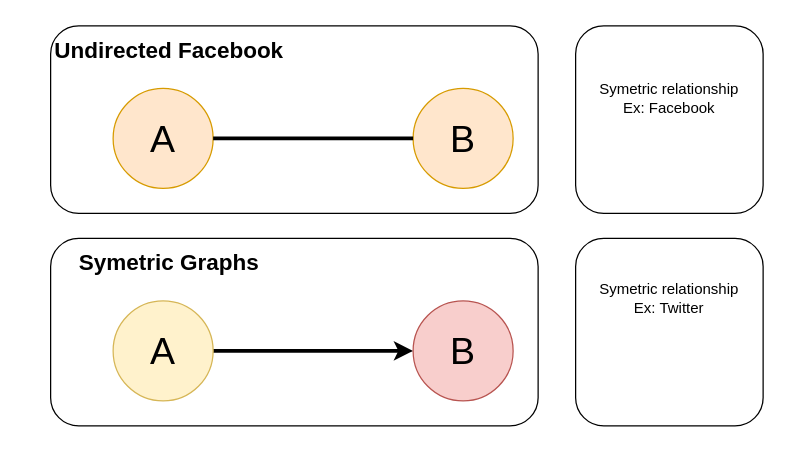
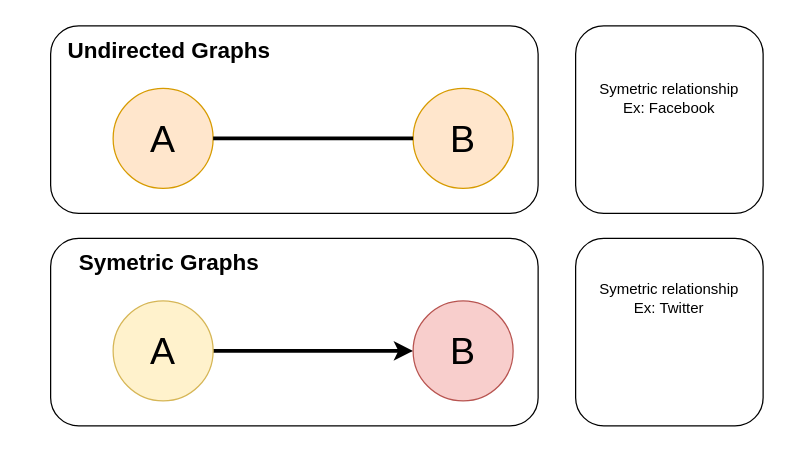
  <mxCell id="0" />
  <mxCell id="1" parent="0" />
  <mxCell id="2" value="" style="rounded=1;whiteSpace=wrap;html=1;" parent="1" vertex="1"><mxGeometry x="40" y="190" width="390" height="150" as="geometry" /></mxCell>
  <mxCell id="3" value="" style="rounded=1;whiteSpace=wrap;html=1;" parent="1" vertex="1"><mxGeometry x="40" y="20" width="390" height="150" as="geometry" /></mxCell>
  <mxCell id="4" value="&lt;font style=&quot;font-size: 30px&quot;&gt;A&lt;/font&gt;" style="ellipse;whiteSpace=wrap;html=1;aspect=fixed;fillColor=#ffe6cc;strokeColor=#d79b00;" parent="1" vertex="1"><mxGeometry x="90" y="70" width="80" height="80" as="geometry" /></mxCell>
  <mxCell id="5" value="&lt;span style=&quot;white-space: normal ; font-size: 30px&quot;&gt;B&lt;/span&gt;" style="ellipse;whiteSpace=wrap;html=1;aspect=fixed;fillColor=#ffe6cc;strokeColor=#d79b00;" parent="1" vertex="1"><mxGeometry x="330" y="70" width="80" height="80" as="geometry" /></mxCell>
  <mxCell id="6" value="" style="endArrow=none;html=1;entryX=0;entryY=0.5;entryDx=0;entryDy=0;exitX=1;exitY=0.5;exitDx=0;exitDy=0;strokeWidth=3;" parent="1" source="4" target="5" edge="1"><mxGeometry width="50" height="50" relative="1" as="geometry"><mxPoint x="240" y="180" as="sourcePoint" /><mxPoint x="290" y="130" as="targetPoint" /></mxGeometry></mxCell>
  <mxCell id="7" value="" style="endArrow=classic;html=1;strokeWidth=3;entryX=0;entryY=0.5;entryDx=0;entryDy=0;exitX=1;exitY=0.5;exitDx=0;exitDy=0;" parent="1" source="11" target="12" edge="1"><mxGeometry width="50" height="50" relative="1" as="geometry"><mxPoint x="170" y="390" as="sourcePoint" /><mxPoint x="330" y="390" as="targetPoint" /></mxGeometry></mxCell>
  <mxCell id="8" value="" style="rounded=1;whiteSpace=wrap;html=1;" parent="1" vertex="1"><mxGeometry x="460" y="20" width="150" height="150" as="geometry" /></mxCell>
- <mxCell id="9" value="&lt;font style=&quot;font-size: 18px&quot;&gt;&lt;b&gt;Undirected Facebook&lt;/b&gt;&lt;/font&gt;" style="text;html=1;strokeColor=none;fillColor=none;align=center;verticalAlign=middle;whiteSpace=wrap;rounded=0;" parent="1" vertex="1"><mxGeometry x="20" y="30" width="230" height="20" as="geometry" /></mxCell>
+ <mxCell id="9" value="&lt;font style=&quot;font-size: 18px&quot;&gt;&lt;b&gt;Undirected Graphs&lt;/b&gt;&lt;/font&gt;" style="text;html=1;strokeColor=none;fillColor=none;align=center;verticalAlign=middle;whiteSpace=wrap;rounded=0;" parent="1" vertex="1"><mxGeometry x="20" y="30" width="230" height="20" as="geometry" /></mxCell>
  <mxCell id="10" value="Symetric relationship&lt;br&gt;Ex: Facebook" style="text;html=1;strokeColor=none;fillColor=none;align=center;verticalAlign=middle;whiteSpace=wrap;rounded=0;" parent="1" vertex="1"><mxGeometry x="465" y="50" width="140" height="55" as="geometry" /></mxCell>
  <mxCell id="11" value="&lt;span style=&quot;white-space: normal ; font-size: 30px&quot;&gt;A&lt;/span&gt;" style="ellipse;whiteSpace=wrap;html=1;aspect=fixed;fillColor=#fff2cc;strokeColor=#d6b656;" parent="1" vertex="1"><mxGeometry x="90" y="240" width="80" height="80" as="geometry" /></mxCell>
  <mxCell id="12" value="&lt;span style=&quot;white-space: normal ; font-size: 30px&quot;&gt;B&lt;/span&gt;" style="ellipse;whiteSpace=wrap;html=1;aspect=fixed;fillColor=#f8cecc;strokeColor=#b85450;" parent="1" vertex="1"><mxGeometry x="330" y="240" width="80" height="80" as="geometry" /></mxCell>
  <mxCell id="13" value="" style="rounded=1;whiteSpace=wrap;html=1;" parent="1" vertex="1"><mxGeometry x="460" y="190" width="150" height="150" as="geometry" /></mxCell>
  <mxCell id="14" value="&lt;font style=&quot;font-size: 18px&quot;&gt;&lt;b&gt;Symetric Graphs&lt;/b&gt;&lt;/font&gt;" style="text;html=1;strokeColor=none;fillColor=none;align=center;verticalAlign=middle;whiteSpace=wrap;rounded=0;" parent="1" vertex="1"><mxGeometry x="20" y="200" width="230" height="20" as="geometry" /></mxCell>
  <mxCell id="15" value="Symetric relationship&lt;br&gt;Ex: Twitter" style="text;html=1;strokeColor=none;fillColor=none;align=center;verticalAlign=middle;whiteSpace=wrap;rounded=0;" parent="1" vertex="1"><mxGeometry x="465" y="210" width="140" height="55" as="geometry" /></mxCell>
